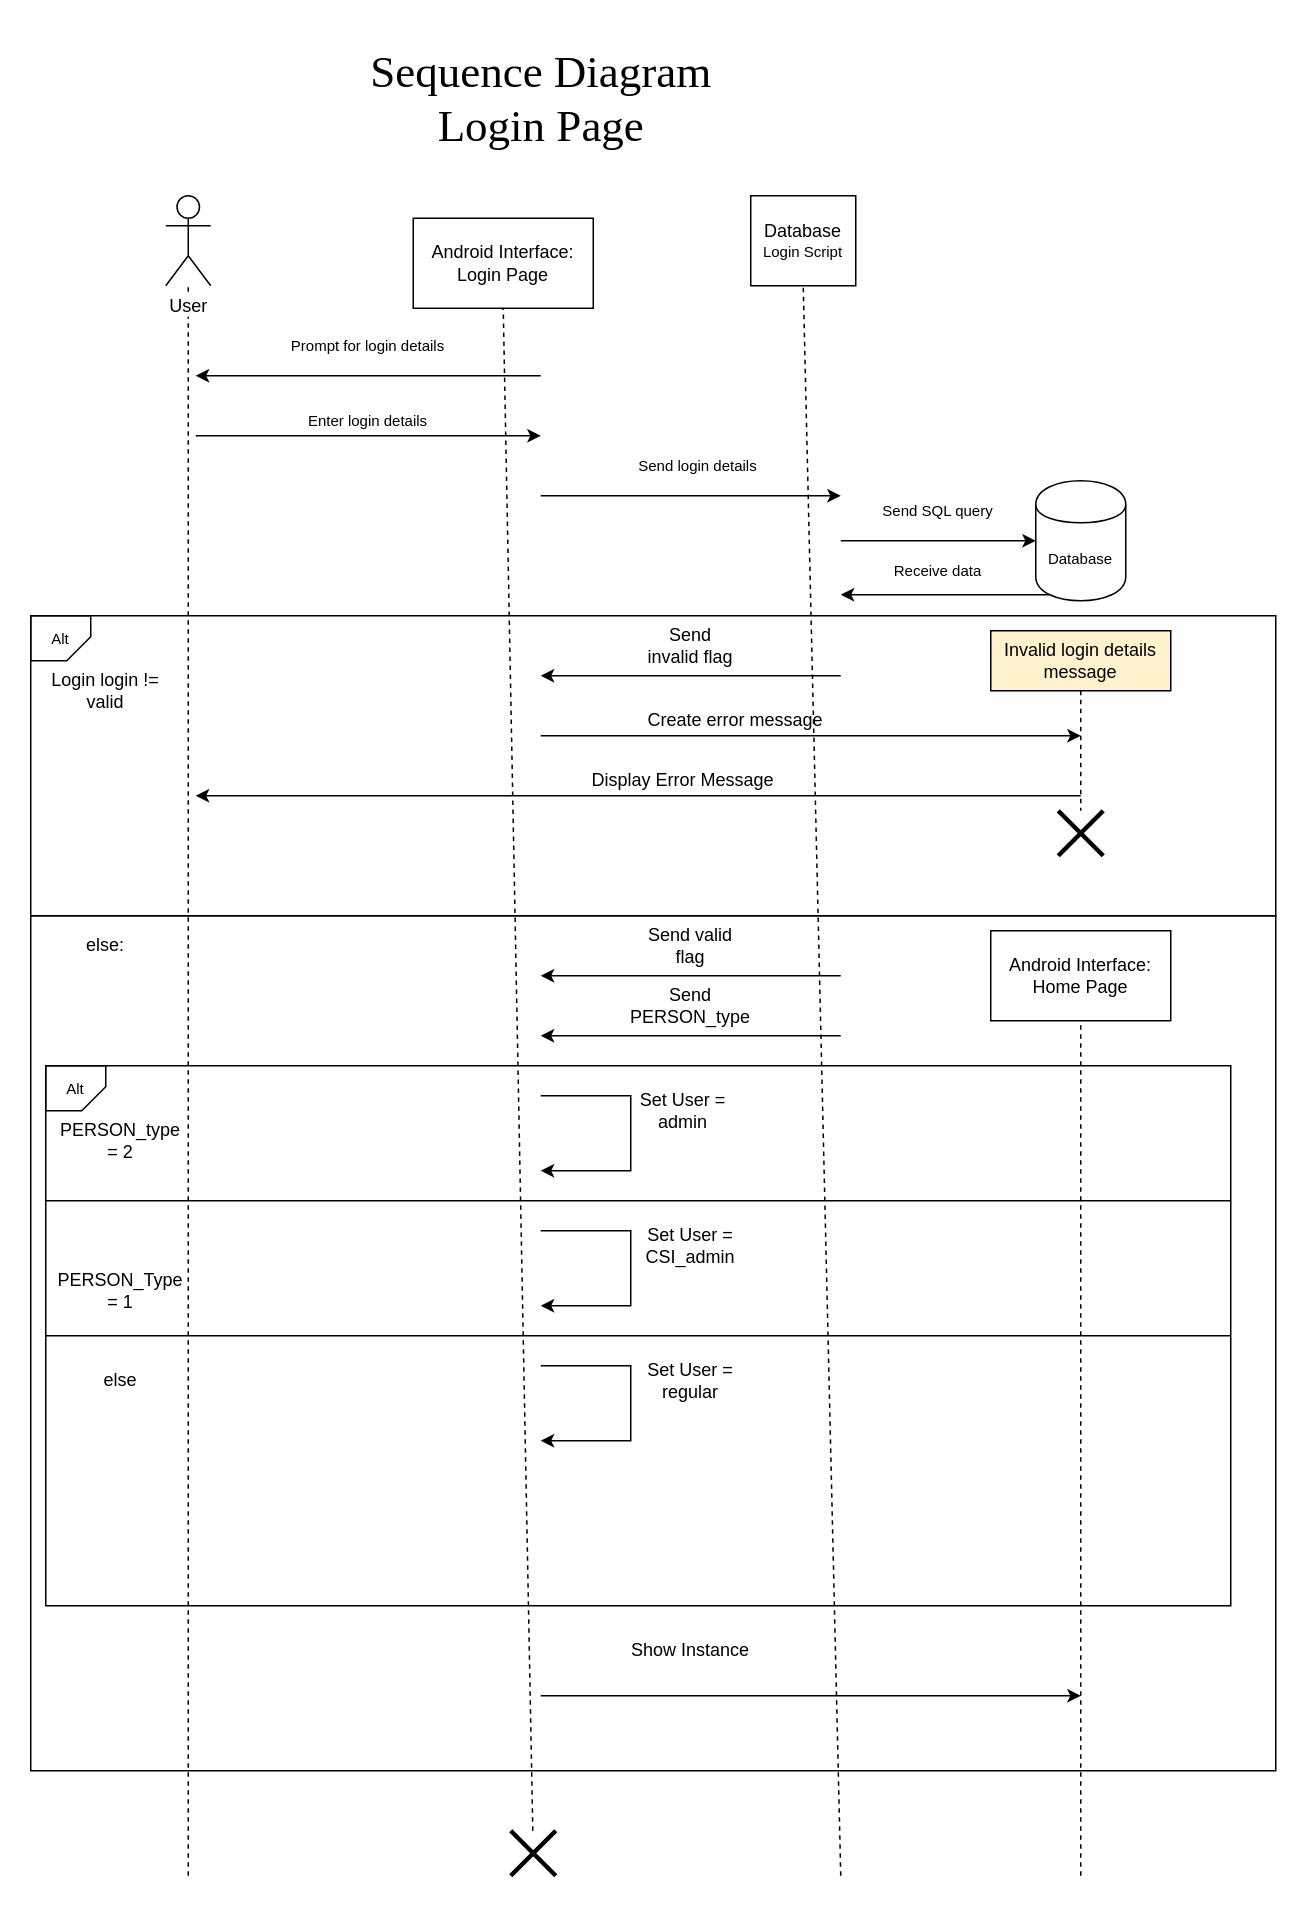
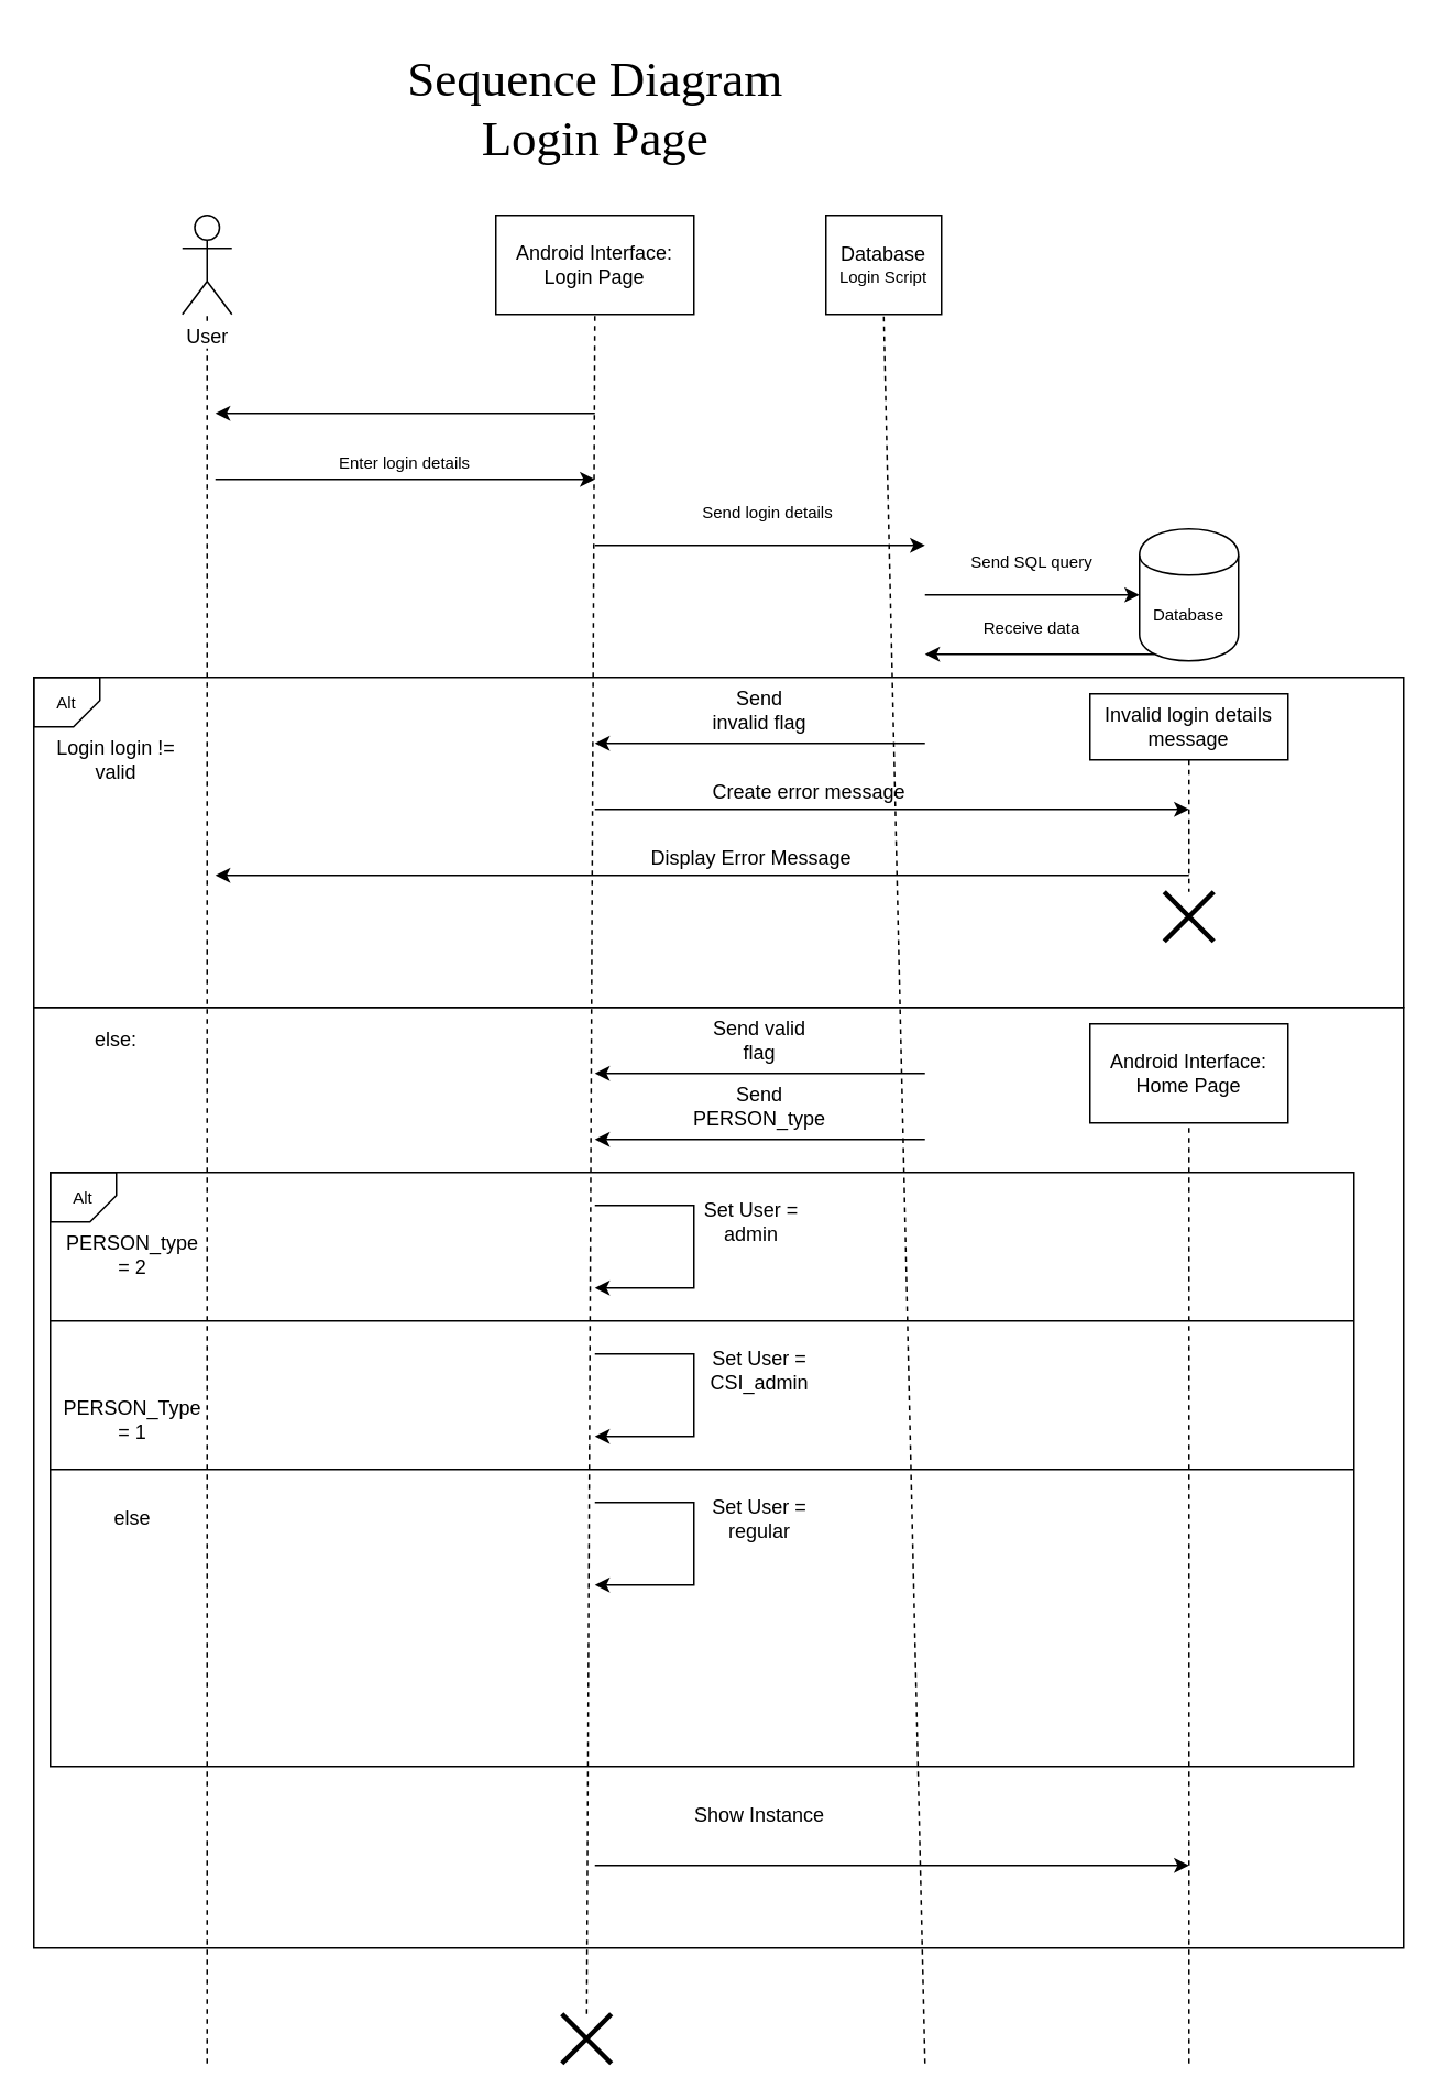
  <mxCell id="0" />
  <mxCell id="1" parent="0" />
  <mxCell id="2" value="" style="rounded=0;whiteSpace=wrap;html=1;fontSize=10;fillColor=none;" parent="1" vertex="1"><mxGeometry x="20" y="410" width="830" height="200" as="geometry" /></mxCell>
  <mxCell id="3" value="" style="rounded=0;whiteSpace=wrap;html=1;fontSize=10;fillColor=none;" parent="1" vertex="1"><mxGeometry x="20" y="610" width="830" height="570" as="geometry" /></mxCell>
  <mxCell id="4" value="" style="rounded=0;whiteSpace=wrap;html=1;fillColor=none;" parent="1" vertex="1"><mxGeometry x="30" y="710" width="790" height="360" as="geometry" /></mxCell>
  <mxCell id="5" value="" style="shape=umlDestroy;whiteSpace=wrap;html=1;strokeWidth=3;" parent="1" vertex="1"><mxGeometry x="705" y="540" width="30" height="30" as="geometry" /></mxCell>
  <mxCell id="6" value="" style="endArrow=none;dashed=1;html=1;" parent="1" target="7" edge="1"><mxGeometry width="50" height="50" relative="1" as="geometry"><mxPoint x="125" y="1250" as="sourcePoint" /><mxPoint x="110" y="240" as="targetPoint" /></mxGeometry></mxCell>
  <mxCell id="7" value="&lt;div&gt;&lt;span style=&quot;background-color: rgb(255 , 255 , 255)&quot;&gt;User&lt;/span&gt;&lt;/div&gt;" style="shape=umlActor;verticalLabelPosition=bottom;labelBackgroundColor=#ffffff;verticalAlign=top;html=1;outlineConnect=0;" parent="1" vertex="1"><mxGeometry x="110" y="130" width="30" height="60" as="geometry" /></mxCell>
- <mxCell id="8" value="Android Interface: Login Page" style="rounded=0;whiteSpace=wrap;html=1;" parent="1" vertex="1"><mxGeometry x="275" y="145" width="120" height="60" as="geometry" /></mxCell>
+ <mxCell id="8" value="Android Interface: Login Page" style="rounded=0;whiteSpace=wrap;html=1;" parent="1" vertex="1"><mxGeometry x="300" y="130" width="120" height="60" as="geometry" /></mxCell>
  <mxCell id="9" value="" style="endArrow=classic;html=1;" parent="1" edge="1"><mxGeometry width="50" height="50" relative="1" as="geometry"><mxPoint x="360" y="250" as="sourcePoint" /><mxPoint x="130" y="250" as="targetPoint" /></mxGeometry></mxCell>
- <mxCell id="10" value="Prompt for login details" style="text;html=1;strokeColor=none;fillColor=none;align=center;verticalAlign=middle;whiteSpace=wrap;rounded=0;fontSize=10;" parent="1" vertex="1"><mxGeometry x="190" y="220" width="110" height="20" as="geometry" /></mxCell>
  <mxCell id="11" value="" style="endArrow=classic;html=1;fontSize=10;" parent="1" edge="1"><mxGeometry width="50" height="50" relative="1" as="geometry"><mxPoint x="130" y="290" as="sourcePoint" /><mxPoint x="360" y="290" as="targetPoint" /></mxGeometry></mxCell>
  <mxCell id="12" value="Enter login details" style="text;html=1;strokeColor=none;fillColor=none;align=center;verticalAlign=middle;whiteSpace=wrap;rounded=0;fontSize=10;" parent="1" vertex="1"><mxGeometry x="190" y="270" width="110" height="20" as="geometry" /></mxCell>
  <mxCell id="13" value="&lt;font style=&quot;font-size: 12px&quot;&gt;Database&lt;/font&gt; Login Script" style="rounded=0;whiteSpace=wrap;html=1;fontSize=10;" parent="1" vertex="1"><mxGeometry x="500" y="130" width="70" height="60" as="geometry" /></mxCell>
  <mxCell id="14" value="" style="endArrow=none;dashed=1;html=1;fontSize=10;entryX=0.5;entryY=1;entryDx=0;entryDy=0;" parent="1" target="13" edge="1"><mxGeometry width="50" height="50" relative="1" as="geometry"><mxPoint x="560" y="1250" as="sourcePoint" /><mxPoint x="350" y="360" as="targetPoint" /></mxGeometry></mxCell>
  <mxCell id="15" value="" style="endArrow=classic;html=1;fontSize=10;" parent="1" edge="1"><mxGeometry width="50" height="50" relative="1" as="geometry"><mxPoint x="360" y="330" as="sourcePoint" /><mxPoint x="560" y="330" as="targetPoint" /></mxGeometry></mxCell>
  <mxCell id="16" value="Send login details" style="text;html=1;strokeColor=none;fillColor=none;align=center;verticalAlign=middle;whiteSpace=wrap;rounded=0;fontSize=10;" parent="1" vertex="1"><mxGeometry x="410" y="300" width="110" height="20" as="geometry" /></mxCell>
  <mxCell id="17" value="Database" style="shape=cylinder;whiteSpace=wrap;html=1;boundedLbl=1;backgroundOutline=1;fillColor=none;fontSize=10;" parent="1" vertex="1"><mxGeometry x="690" y="320" width="60" height="80" as="geometry" /></mxCell>
  <mxCell id="18" value="" style="endArrow=classic;html=1;fontSize=10;" parent="1" edge="1"><mxGeometry width="50" height="50" relative="1" as="geometry"><mxPoint x="560" y="360" as="sourcePoint" /><mxPoint x="690" y="360" as="targetPoint" /></mxGeometry></mxCell>
  <mxCell id="19" value="Send SQL query" style="text;html=1;strokeColor=none;fillColor=none;align=center;verticalAlign=middle;whiteSpace=wrap;rounded=0;fontSize=10;" parent="1" vertex="1"><mxGeometry x="570" y="330" width="110" height="20" as="geometry" /></mxCell>
  <mxCell id="20" value="Alt" style="shape=card;whiteSpace=wrap;html=1;fillColor=none;fontSize=10;rotation=0;direction=west;size=16;" parent="1" vertex="1"><mxGeometry x="20" y="410" width="40" height="30" as="geometry" /></mxCell>
  <mxCell id="21" value="" style="endArrow=classic;html=1;exitX=0.15;exitY=0.95;exitDx=0;exitDy=0;exitPerimeter=0;" parent="1" source="17" edge="1"><mxGeometry width="50" height="50" relative="1" as="geometry"><mxPoint x="410" y="440" as="sourcePoint" /><mxPoint x="560" y="396" as="targetPoint" /></mxGeometry></mxCell>
  <mxCell id="22" value="Receive data" style="text;html=1;strokeColor=none;fillColor=none;align=center;verticalAlign=middle;whiteSpace=wrap;rounded=0;fontSize=10;" parent="1" vertex="1"><mxGeometry x="570" y="370" width="110" height="20" as="geometry" /></mxCell>
  <mxCell id="23" value="Login login != valid" style="text;html=1;strokeColor=none;fillColor=none;align=center;verticalAlign=middle;whiteSpace=wrap;rounded=0;" parent="1" vertex="1"><mxGeometry x="20" y="450" width="100" height="20" as="geometry" /></mxCell>
  <mxCell id="24" value="" style="endArrow=classic;html=1;" parent="1" edge="1"><mxGeometry width="50" height="50" relative="1" as="geometry"><mxPoint x="560" y="450" as="sourcePoint" /><mxPoint x="360" y="450" as="targetPoint" /></mxGeometry></mxCell>
  <mxCell id="25" value="Send invalid flag" style="text;html=1;strokeColor=none;fillColor=none;align=center;verticalAlign=middle;whiteSpace=wrap;rounded=0;" parent="1" vertex="1"><mxGeometry x="430" y="420" width="60" height="20" as="geometry" /></mxCell>
- <mxCell id="26" value="Invalid login details message" style="rounded=0;whiteSpace=wrap;html=1;fillColor=#fff2cc;" parent="1" vertex="1"><mxGeometry x="660" y="420" width="120" height="40" as="geometry" /></mxCell>
+ <mxCell id="26" value="Invalid login details message" style="rounded=0;whiteSpace=wrap;html=1;" parent="1" vertex="1"><mxGeometry x="660" y="420" width="120" height="40" as="geometry" /></mxCell>
  <mxCell id="27" value="" style="endArrow=classic;html=1;" parent="1" edge="1"><mxGeometry width="50" height="50" relative="1" as="geometry"><mxPoint x="360" y="490" as="sourcePoint" /><mxPoint x="720" y="490" as="targetPoint" /></mxGeometry></mxCell>
  <mxCell id="28" value="Create error message" style="text;html=1;strokeColor=none;fillColor=none;align=center;verticalAlign=middle;whiteSpace=wrap;rounded=0;" parent="1" vertex="1"><mxGeometry x="430" y="470" width="120" height="20" as="geometry" /></mxCell>
  <mxCell id="29" value="" style="endArrow=classic;html=1;" parent="1" edge="1"><mxGeometry width="50" height="50" relative="1" as="geometry"><mxPoint x="720" y="530" as="sourcePoint" /><mxPoint x="130" y="530" as="targetPoint" /></mxGeometry></mxCell>
  <mxCell id="30" value="Display Error Message" style="text;html=1;strokeColor=none;fillColor=none;align=center;verticalAlign=middle;whiteSpace=wrap;rounded=0;" parent="1" vertex="1"><mxGeometry x="390" y="510" width="130" height="20" as="geometry" /></mxCell>
  <mxCell id="31" value="" style="endArrow=none;dashed=1;html=1;exitX=0.5;exitY=1;exitDx=0;exitDy=0;" parent="1" source="26" target="5" edge="1"><mxGeometry width="50" height="50" relative="1" as="geometry"><mxPoint x="720" y="450" as="sourcePoint" /><mxPoint x="720" y="580" as="targetPoint" /></mxGeometry></mxCell>
  <mxCell id="32" value="else:" style="text;html=1;strokeColor=none;fillColor=none;align=center;verticalAlign=middle;whiteSpace=wrap;rounded=0;" parent="1" vertex="1"><mxGeometry x="20" y="620" width="100" height="20" as="geometry" /></mxCell>
  <mxCell id="33" value="" style="endArrow=classic;html=1;" parent="1" edge="1"><mxGeometry width="50" height="50" relative="1" as="geometry"><mxPoint x="560" y="650" as="sourcePoint" /><mxPoint x="360" y="650" as="targetPoint" /></mxGeometry></mxCell>
  <mxCell id="34" value="Send valid flag" style="text;html=1;strokeColor=none;fillColor=none;align=center;verticalAlign=middle;whiteSpace=wrap;rounded=0;" parent="1" vertex="1"><mxGeometry x="430" y="620" width="60" height="20" as="geometry" /></mxCell>
  <mxCell id="35" value="Android Interface: Home Page" style="rounded=0;whiteSpace=wrap;html=1;" parent="1" vertex="1"><mxGeometry x="660" y="620" width="120" height="60" as="geometry" /></mxCell>
  <mxCell id="36" value="" style="endArrow=none;dashed=1;html=1;entryX=0.5;entryY=1;entryDx=0;entryDy=0;" parent="1" target="35" edge="1"><mxGeometry width="50" height="50" relative="1" as="geometry"><mxPoint x="720" y="1250" as="sourcePoint" /><mxPoint x="460" y="730" as="targetPoint" /></mxGeometry></mxCell>
  <mxCell id="37" value="" style="shape=umlDestroy;whiteSpace=wrap;html=1;strokeWidth=3;" parent="1" vertex="1"><mxGeometry x="340" y="1220" width="30" height="30" as="geometry" /></mxCell>
  <mxCell id="38" value="" style="endArrow=classic;html=1;" parent="1" edge="1"><mxGeometry width="50" height="50" relative="1" as="geometry"><mxPoint x="360" y="1130" as="sourcePoint" /><mxPoint x="720" y="1130" as="targetPoint" /></mxGeometry></mxCell>
  <mxCell id="39" value="Show Instance" style="text;html=1;strokeColor=none;fillColor=none;align=center;verticalAlign=middle;whiteSpace=wrap;rounded=0;" parent="1" vertex="1"><mxGeometry x="415" y="1090" width="90" height="20" as="geometry" /></mxCell>
  <mxCell id="40" value="" style="endArrow=classic;html=1;" parent="1" edge="1"><mxGeometry width="50" height="50" relative="1" as="geometry"><mxPoint x="560" y="690" as="sourcePoint" /><mxPoint x="360" y="690" as="targetPoint" /></mxGeometry></mxCell>
  <mxCell id="41" value="Send PERSON_type" style="text;html=1;strokeColor=none;fillColor=none;align=center;verticalAlign=middle;whiteSpace=wrap;rounded=0;" parent="1" vertex="1"><mxGeometry x="430" y="660" width="60" height="20" as="geometry" /></mxCell>
  <mxCell id="42" value="Alt" style="shape=card;whiteSpace=wrap;html=1;fillColor=none;fontSize=10;rotation=0;direction=west;size=16;" parent="1" vertex="1"><mxGeometry x="30" y="710" width="40" height="30" as="geometry" /></mxCell>
  <mxCell id="43" value="PERSON_type = 2" style="text;html=1;strokeColor=none;fillColor=none;align=center;verticalAlign=middle;whiteSpace=wrap;rounded=0;" parent="1" vertex="1"><mxGeometry x="50" y="750" width="60" height="20" as="geometry" /></mxCell>
  <mxCell id="44" value="" style="endArrow=none;html=1;exitX=0;exitY=0.25;exitDx=0;exitDy=0;entryX=1;entryY=0.25;entryDx=0;entryDy=0;" parent="1" source="4" target="4" edge="1"><mxGeometry width="50" height="50" relative="1" as="geometry"><mxPoint x="600" y="780" as="sourcePoint" /><mxPoint x="650" y="730" as="targetPoint" /></mxGeometry></mxCell>
  <mxCell id="45" value="" style="endArrow=classic;html=1;rounded=0;" parent="1" edge="1"><mxGeometry width="50" height="50" relative="1" as="geometry"><mxPoint x="360" y="730" as="sourcePoint" /><mxPoint x="360" y="780" as="targetPoint" /><Array as="points"><mxPoint x="420" y="730" /><mxPoint x="420" y="780" /></Array></mxGeometry></mxCell>
  <mxCell id="46" value="" style="endArrow=none;dashed=1;html=1;entryX=0.5;entryY=1;entryDx=0;entryDy=0;" parent="1" source="37" target="8" edge="1"><mxGeometry width="50" height="50" relative="1" as="geometry"><mxPoint x="360" y="890" as="sourcePoint" /><mxPoint x="350" y="360" as="targetPoint" /></mxGeometry></mxCell>
  <mxCell id="47" value="Set User = admin" style="text;html=1;strokeColor=none;fillColor=none;align=center;verticalAlign=middle;whiteSpace=wrap;rounded=0;" parent="1" vertex="1"><mxGeometry x="425" y="730" width="60" height="20" as="geometry" /></mxCell>
  <mxCell id="48" value="PERSON_Type = 1" style="text;html=1;strokeColor=none;fillColor=none;align=center;verticalAlign=middle;whiteSpace=wrap;rounded=0;" parent="1" vertex="1"><mxGeometry x="50" y="850" width="60" height="20" as="geometry" /></mxCell>
  <mxCell id="49" value="Set User = CSI_admin" style="text;html=1;strokeColor=none;fillColor=none;align=center;verticalAlign=middle;whiteSpace=wrap;rounded=0;" parent="1" vertex="1"><mxGeometry x="430" y="820" width="60" height="20" as="geometry" /></mxCell>
  <mxCell id="50" value="" style="endArrow=none;html=1;exitX=0;exitY=0.5;exitDx=0;exitDy=0;entryX=1;entryY=0.5;entryDx=0;entryDy=0;" parent="1" source="4" target="4" edge="1"><mxGeometry width="50" height="50" relative="1" as="geometry"><mxPoint x="600" y="1080" as="sourcePoint" /><mxPoint x="650" y="1030" as="targetPoint" /></mxGeometry></mxCell>
  <mxCell id="51" value="" style="endArrow=classic;html=1;rounded=0;" parent="1" edge="1"><mxGeometry width="50" height="50" relative="1" as="geometry"><mxPoint x="360" y="820" as="sourcePoint" /><mxPoint x="360" y="870" as="targetPoint" /><Array as="points"><mxPoint x="420" y="820" /><mxPoint x="420" y="870" /></Array></mxGeometry></mxCell>
  <mxCell id="52" value="else" style="text;html=1;strokeColor=none;fillColor=none;align=center;verticalAlign=middle;whiteSpace=wrap;rounded=0;" parent="1" vertex="1"><mxGeometry x="50" y="910" width="60" height="20" as="geometry" /></mxCell>
  <mxCell id="53" value="" style="endArrow=classic;html=1;rounded=0;" parent="1" edge="1"><mxGeometry width="50" height="50" relative="1" as="geometry"><mxPoint x="360" y="910" as="sourcePoint" /><mxPoint x="360" y="960" as="targetPoint" /><Array as="points"><mxPoint x="420" y="910" /><mxPoint x="420" y="960" /></Array></mxGeometry></mxCell>
  <mxCell id="54" value="Set User = regular" style="text;html=1;strokeColor=none;fillColor=none;align=center;verticalAlign=middle;whiteSpace=wrap;rounded=0;" parent="1" vertex="1"><mxGeometry x="430" y="910" width="60" height="20" as="geometry" /></mxCell>
  <mxCell id="55" value="Sequence Diagram Login Page" style="text;html=1;strokeColor=none;fillColor=none;align=center;verticalAlign=middle;whiteSpace=wrap;rounded=0;fontFamily=Times New Roman;fontSize=30;" vertex="1" parent="1"><mxGeometry x="222.5" y="20" width="275" height="90" as="geometry" /></mxCell>
